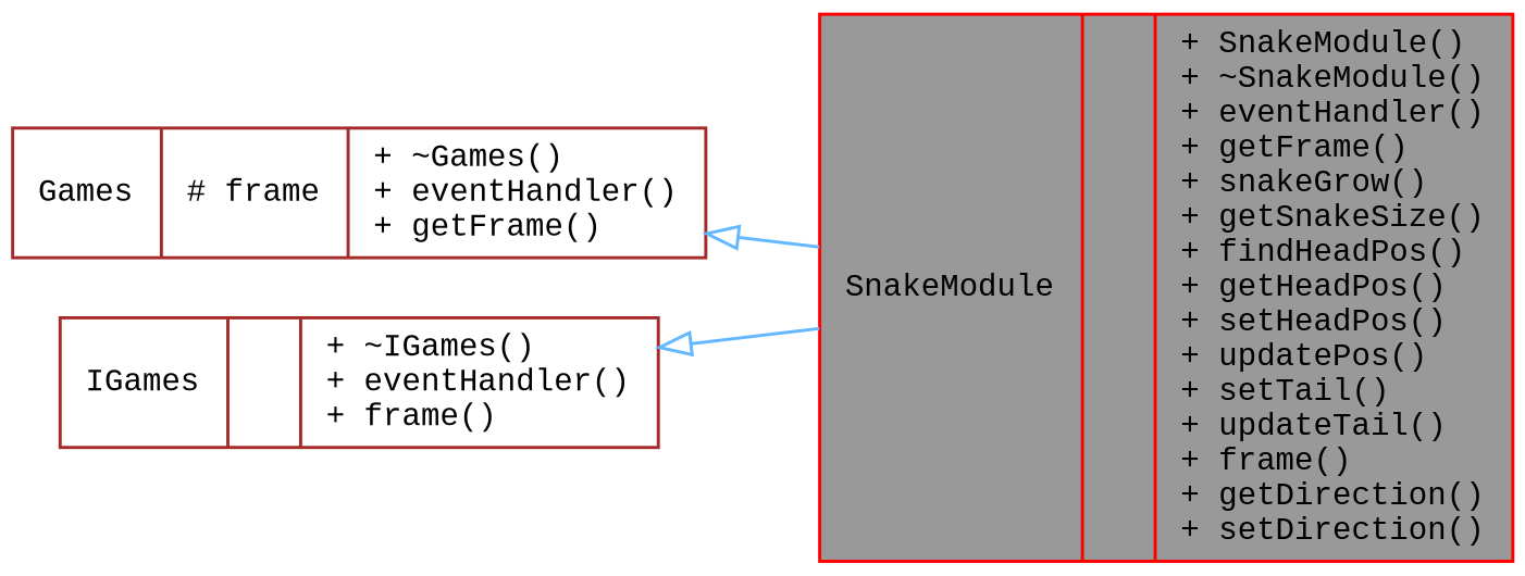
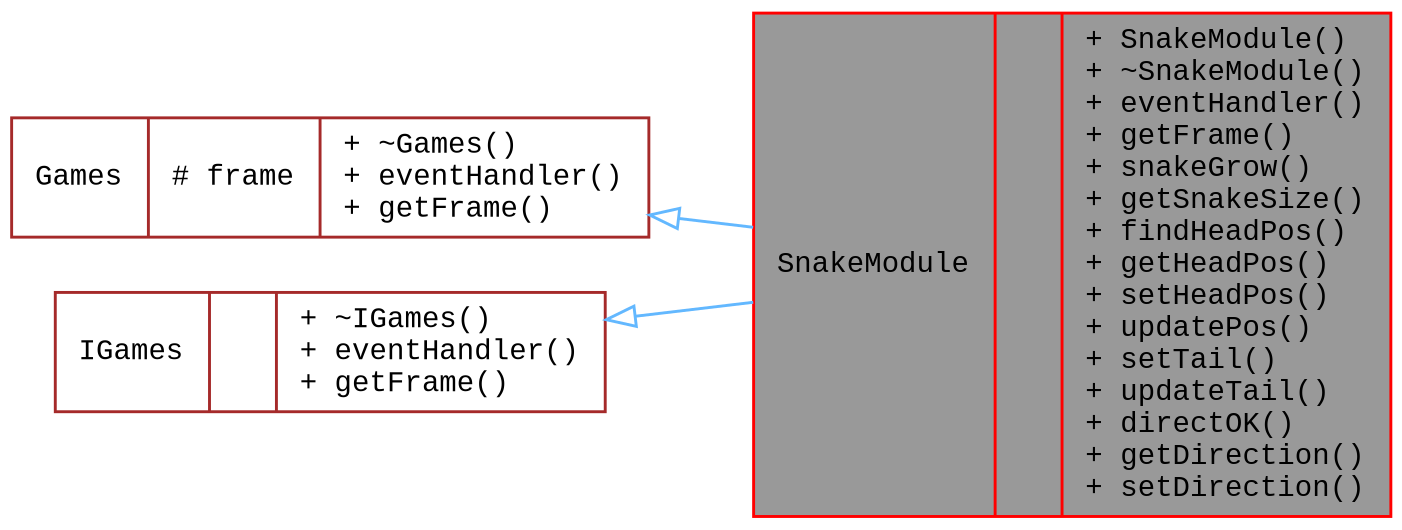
  digraph {
    fontname="Liberation Mono"
    rankdir=LR
    node [color=brown fillcolor=white fontname="Liberation Mono" fontsize=10 shape=record style=filled]
    edge [arrowtail=onormal color=steelblue1 dir=back fontname="Liberation Mono" fontsize=10 labelfontname=Helvetica labelfontsize=10 style=solid]
-   n1 [color=red fillcolor=grey60 fontcolor=black height=0.2 label="{SnakeModule\n||+ SnakeModule()\l+ ~SnakeModule()\l+ eventHandler()\l+ getFrame()\l+ snakeGrow()\l+ getSnakeSize()\l+ findHeadPos()\l+ getHeadPos()\l+ setHeadPos()\l+ updatePos()\l+ setTail()\l+ updateTail()\l+ frame()\l+ getDirection()\l+ setDirection()\l}" width=0.4]
+   n1 [color=red fillcolor=grey60 fontcolor=black height=0.2 label="{SnakeModule\n||+ SnakeModule()\l+ ~SnakeModule()\l+ eventHandler()\l+ getFrame()\l+ snakeGrow()\l+ getSnakeSize()\l+ findHeadPos()\l+ getHeadPos()\l+ setHeadPos()\l+ updatePos()\l+ setTail()\l+ updateTail()\l+ directOK()\l+ getDirection()\l+ setDirection()\l}" width=0.4]
    n2 [height=0.2 label="{Games\n|# frame\l|+ ~Games()\l+ eventHandler()\l+ getFrame()\l}" width=0.4]
-   n3 [height=0.2 label="{IGames\n||+ ~IGames()\l+ eventHandler()\l+ frame()\l}" width=0.4]
+   n3 [height=0.2 label="{IGames\n||+ ~IGames()\l+ eventHandler()\l+ getFrame()\l}" width=0.4]
    n2 -> n1
    n3 -> n1
  }
